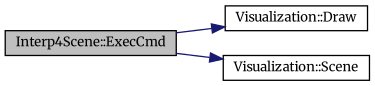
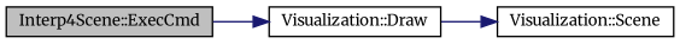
  digraph {
    fontname=Merriweather
    rankdir=LR
    node [color=black fillcolor=white fontname=Merriweather fontsize=10 shape=record style=filled]
    edge [color=midnightblue fontname=Merriweather fontsize=10 labelfontname=Helvetica labelfontsize=10 style=solid]
    n1 [fillcolor=grey75 fontcolor=black height=0.2 label="Interp4Scene::ExecCmd" width=0.4]
    n2 [height=0.2 label="Visualization::Draw" width=0.4]
    n3 [height=0.2 label="Visualization::Scene" width=0.4]
    n1 -> n2
-   n1 -> n3
+   n2 -> n3
  }
